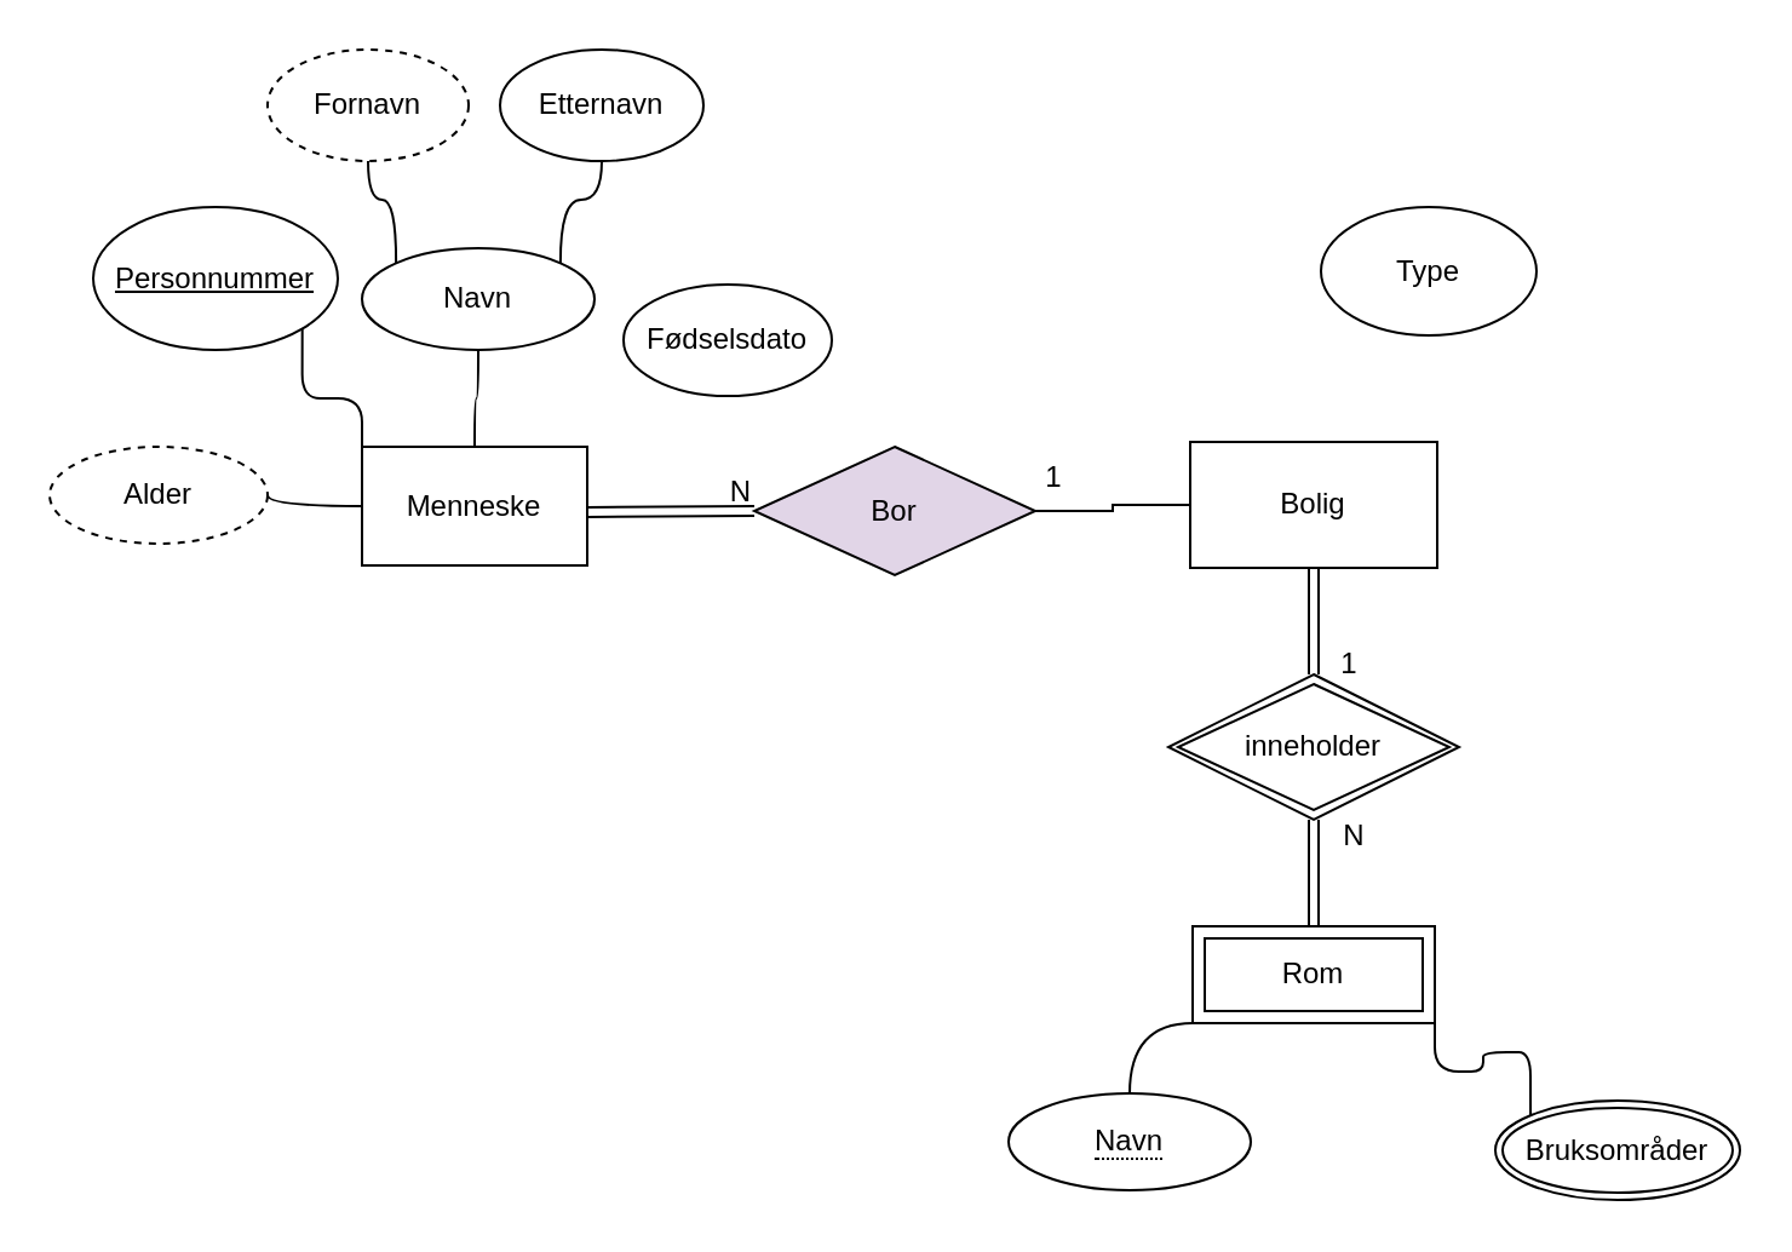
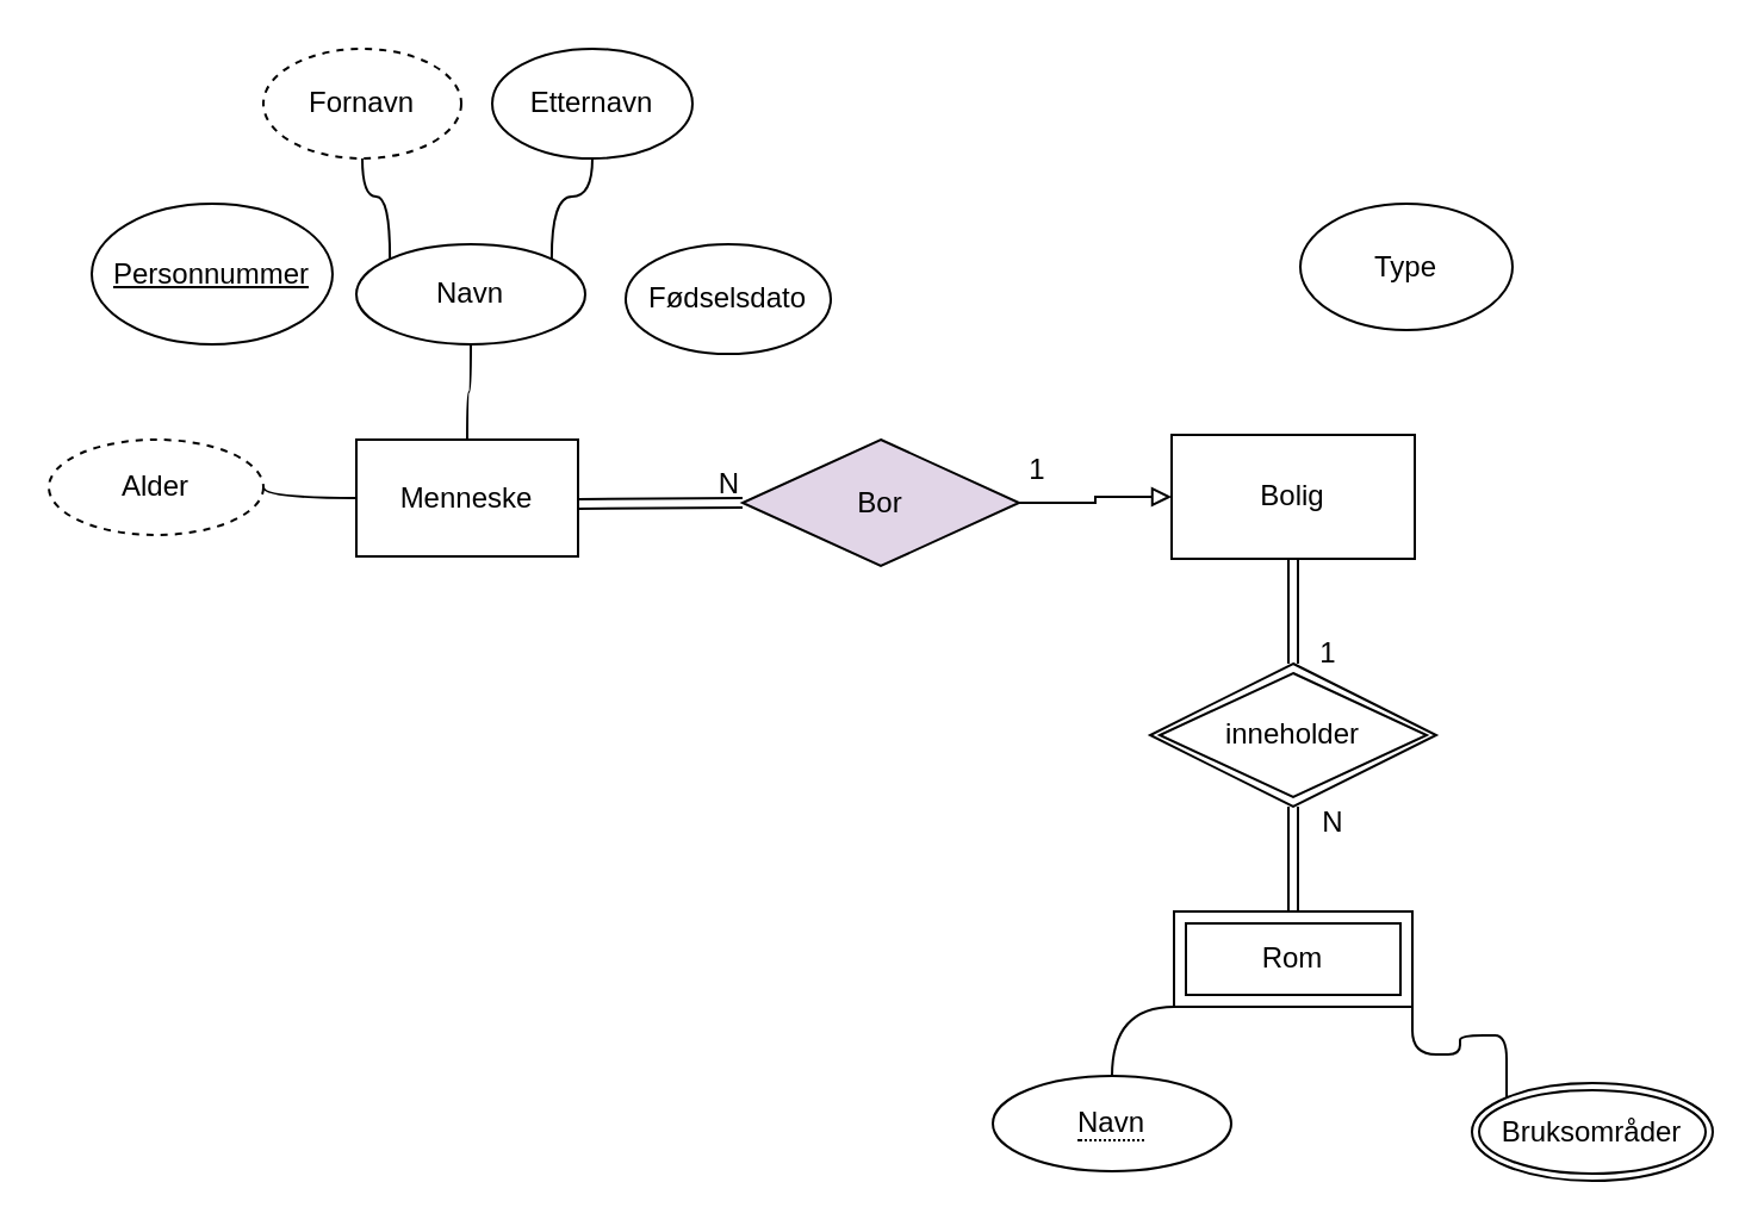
  <mxCell id="0" />
  <mxCell id="1" parent="0" />
- <mxCell id="2" style="edgeStyle=orthogonalEdgeStyle;rounded=1;orthogonalLoop=1;jettySize=auto;html=1;exitX=0;exitY=0;exitDx=0;exitDy=0;entryX=1;entryY=1;entryDx=0;entryDy=0;curved=0;endArrow=none;endFill=0;" parent="1" source="5" target="6" edge="1"><mxGeometry relative="1" as="geometry" /></mxCell>
  <mxCell id="3" style="edgeStyle=orthogonalEdgeStyle;rounded=0;orthogonalLoop=1;jettySize=auto;html=1;exitX=0.5;exitY=0;exitDx=0;exitDy=0;endArrow=none;endFill=0;curved=1;" parent="1" source="5" target="9" edge="1"><mxGeometry relative="1" as="geometry" /></mxCell>
  <mxCell id="4" style="edgeStyle=orthogonalEdgeStyle;rounded=0;orthogonalLoop=1;jettySize=auto;html=1;exitX=0;exitY=0.5;exitDx=0;exitDy=0;entryX=1;entryY=0.5;entryDx=0;entryDy=0;endArrow=none;endFill=0;curved=1;" parent="1" source="5" target="13" edge="1"><mxGeometry relative="1" as="geometry" /></mxCell>
  <mxCell id="5" value="Menneske" style="rounded=0;whiteSpace=wrap;html=1;" parent="1" vertex="1"><mxGeometry x="149" y="184" width="93" height="49" as="geometry" /></mxCell>
  <mxCell id="6" value="&lt;u&gt;Personnummer&lt;/u&gt;" style="ellipse;whiteSpace=wrap;html=1;" parent="1" vertex="1"><mxGeometry x="38" y="85" width="101" height="59" as="geometry" /></mxCell>
  <mxCell id="7" style="edgeStyle=orthogonalEdgeStyle;rounded=0;orthogonalLoop=1;jettySize=auto;html=1;exitX=0;exitY=0;exitDx=0;exitDy=0;entryX=0.5;entryY=1;entryDx=0;entryDy=0;endArrow=none;endFill=0;curved=1;" parent="1" source="9" target="10" edge="1"><mxGeometry relative="1" as="geometry" /></mxCell>
  <mxCell id="8" style="edgeStyle=orthogonalEdgeStyle;rounded=0;orthogonalLoop=1;jettySize=auto;html=1;exitX=1;exitY=0;exitDx=0;exitDy=0;entryX=0.5;entryY=1;entryDx=0;entryDy=0;endArrow=none;endFill=0;curved=1;" parent="1" source="9" target="11" edge="1"><mxGeometry relative="1" as="geometry" /></mxCell>
  <mxCell id="9" value="Navn" style="ellipse;whiteSpace=wrap;html=1;" parent="1" vertex="1"><mxGeometry x="149" y="102" width="96" height="42" as="geometry" /></mxCell>
  <mxCell id="10" value="Fornavn" style="ellipse;whiteSpace=wrap;html=1;dashed=1;" parent="1" vertex="1"><mxGeometry x="110" y="20" width="83" height="46" as="geometry" /></mxCell>
  <mxCell id="11" value="Etternavn" style="ellipse;whiteSpace=wrap;html=1;" parent="1" vertex="1"><mxGeometry x="206" y="20" width="84" height="46" as="geometry" /></mxCell>
- <mxCell id="12" value="Fødselsdato" style="ellipse;whiteSpace=wrap;html=1;" parent="1" vertex="1"><mxGeometry x="257" y="117" width="86" height="46" as="geometry" /></mxCell>
+ <mxCell id="12" value="Fødselsdato" style="ellipse;whiteSpace=wrap;html=1;" parent="1" vertex="1"><mxGeometry x="262" y="102" width="86" height="46" as="geometry" /></mxCell>
  <mxCell id="13" value="Alder" style="ellipse;whiteSpace=wrap;html=1;dashed=1;" parent="1" vertex="1"><mxGeometry x="20" y="184" width="90" height="40" as="geometry" /></mxCell>
  <mxCell id="14" style="edgeStyle=orthogonalEdgeStyle;rounded=0;orthogonalLoop=1;jettySize=auto;html=1;exitX=0.5;exitY=1;exitDx=0;exitDy=0;endArrow=none;endFill=0;shape=link;" parent="1" source="15" target="24" edge="1"><mxGeometry relative="1" as="geometry" /></mxCell>
  <mxCell id="15" value="Bolig" style="rounded=0;whiteSpace=wrap;html=1;" parent="1" vertex="1"><mxGeometry x="491" y="182" width="102" height="52" as="geometry" /></mxCell>
- <mxCell id="16" style="edgeStyle=orthogonalEdgeStyle;rounded=0;orthogonalLoop=1;jettySize=auto;html=1;exitX=1;exitY=0.5;exitDx=0;exitDy=0;entryX=0;entryY=0.5;entryDx=0;entryDy=0;endArrow=none;endFill=0;" parent="1" source="17" target="15" edge="1"><mxGeometry relative="1" as="geometry" /></mxCell>
+ <mxCell id="16" style="edgeStyle=orthogonalEdgeStyle;rounded=0;orthogonalLoop=1;jettySize=auto;html=1;exitX=1;exitY=0.5;exitDx=0;exitDy=0;entryX=0;entryY=0.5;entryDx=0;entryDy=0;endArrow=block;endFill=0;" parent="1" source="17" target="15" edge="1"><mxGeometry relative="1" as="geometry" /></mxCell>
  <mxCell id="17" value="Bor" style="rhombus;whiteSpace=wrap;html=1;fillColor=#e1d5e7;" parent="1" vertex="1"><mxGeometry x="311" y="184" width="116" height="53" as="geometry" /></mxCell>
  <mxCell id="18" value="1" style="text;html=1;align=center;verticalAlign=middle;whiteSpace=wrap;rounded=0;" parent="1" vertex="1"><mxGeometry x="405" y="182" width="60" height="30" as="geometry" /></mxCell>
  <mxCell id="19" value="Type" style="ellipse;whiteSpace=wrap;html=1;" parent="1" vertex="1"><mxGeometry x="545" y="85" width="89" height="53" as="geometry" /></mxCell>
  <mxCell id="20" style="edgeStyle=orthogonalEdgeStyle;rounded=0;orthogonalLoop=1;jettySize=auto;html=1;exitX=0;exitY=1;exitDx=0;exitDy=0;entryX=0.5;entryY=0;entryDx=0;entryDy=0;curved=1;endArrow=none;endFill=0;" parent="1" source="22" target="29" edge="1"><mxGeometry relative="1" as="geometry" /></mxCell>
  <mxCell id="21" style="edgeStyle=orthogonalEdgeStyle;rounded=1;orthogonalLoop=1;jettySize=auto;html=1;exitX=1;exitY=1;exitDx=0;exitDy=0;entryX=0;entryY=0;entryDx=0;entryDy=0;curved=0;endArrow=none;endFill=0;" parent="1" source="22" target="30" edge="1"><mxGeometry relative="1" as="geometry" /></mxCell>
  <mxCell id="22" value="Rom" style="shape=ext;margin=3;double=1;whiteSpace=wrap;html=1;align=center;" parent="1" vertex="1"><mxGeometry x="492" y="382" width="100" height="40" as="geometry" /></mxCell>
  <mxCell id="23" style="edgeStyle=orthogonalEdgeStyle;rounded=0;orthogonalLoop=1;jettySize=auto;html=1;exitX=0.5;exitY=1;exitDx=0;exitDy=0;entryX=0.5;entryY=0;entryDx=0;entryDy=0;endArrow=none;endFill=0;shape=link;" parent="1" source="24" target="22" edge="1"><mxGeometry relative="1" as="geometry" /></mxCell>
  <mxCell id="24" value="inneholder" style="shape=rhombus;double=1;perimeter=rhombusPerimeter;whiteSpace=wrap;html=1;align=center;" parent="1" vertex="1"><mxGeometry x="482" y="278" width="120" height="60" as="geometry" /></mxCell>
  <mxCell id="25" value="" style="shape=link;html=1;rounded=0;entryX=0;entryY=0.5;entryDx=0;entryDy=0;" parent="1" target="17" edge="1"><mxGeometry relative="1" as="geometry"><mxPoint x="242" y="211" as="sourcePoint" /><mxPoint x="302" y="211" as="targetPoint" /></mxGeometry></mxCell>
  <mxCell id="26" value="N" style="resizable=0;html=1;whiteSpace=wrap;align=right;verticalAlign=bottom;" parent="25" connectable="0" vertex="1"><mxGeometry x="1" relative="1" as="geometry" /></mxCell>
  <mxCell id="27" value="N" style="text;html=1;align=center;verticalAlign=middle;whiteSpace=wrap;rounded=0;" parent="1" vertex="1"><mxGeometry x="529" y="330" width="60" height="30" as="geometry" /></mxCell>
  <mxCell id="28" value="1" style="text;html=1;align=center;verticalAlign=middle;whiteSpace=wrap;rounded=0;" parent="1" vertex="1"><mxGeometry x="527" y="259" width="60" height="30" as="geometry" /></mxCell>
  <mxCell id="29" value="&lt;span style=&quot;border-bottom: 1px dotted&quot;&gt;Navn&lt;/span&gt;" style="ellipse;whiteSpace=wrap;html=1;align=center;" parent="1" vertex="1"><mxGeometry x="416" y="451" width="100" height="40" as="geometry" /></mxCell>
  <mxCell id="30" value="Bruksområder" style="ellipse;shape=doubleEllipse;margin=3;whiteSpace=wrap;html=1;align=center;" parent="1" vertex="1"><mxGeometry x="617" y="454" width="101" height="41" as="geometry" /></mxCell>
